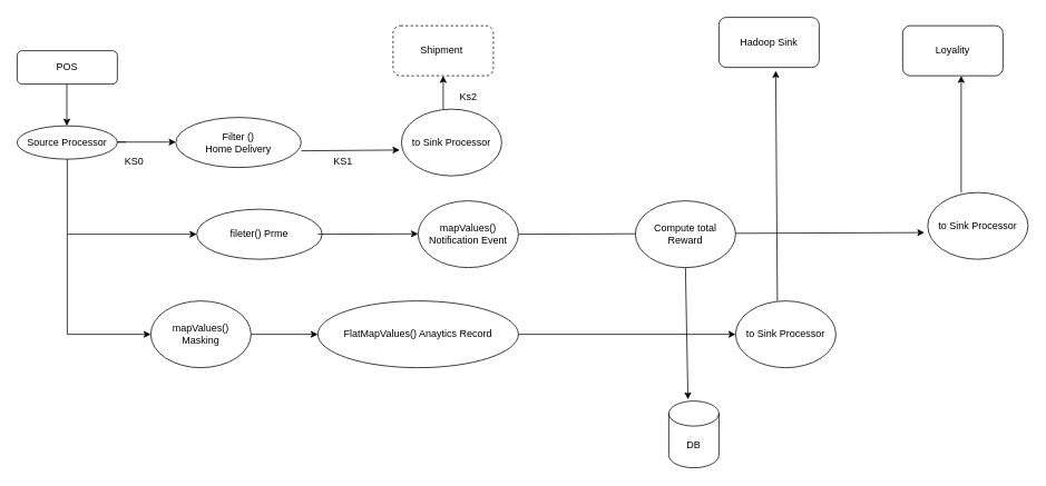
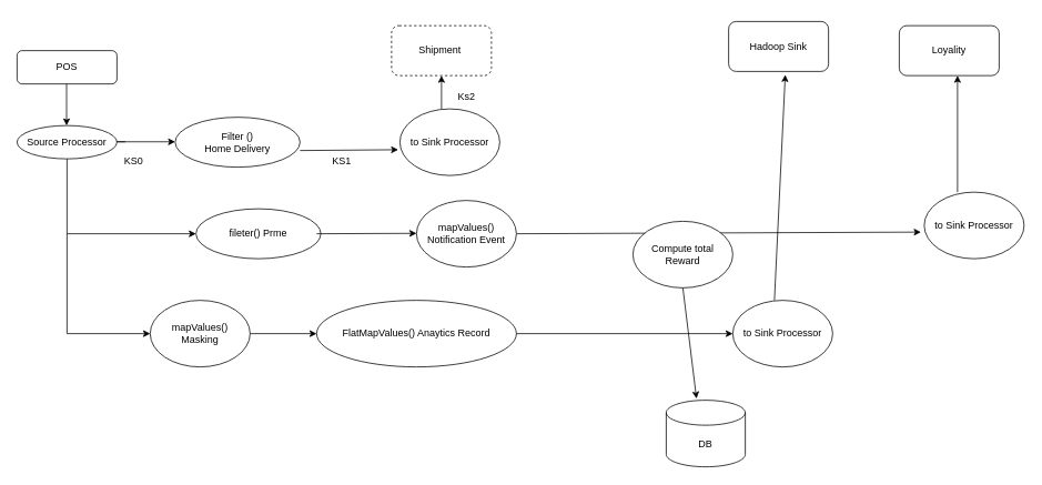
  <mxCell id="0" />
  <mxCell id="1" parent="0" />
  <mxCell id="2" value="POS" style="rounded=1;whiteSpace=wrap;html=1;fontSize=12;glass=0;strokeWidth=1;shadow=0;" parent="1" vertex="1"><mxGeometry x="20" y="60" width="120" height="40" as="geometry" /></mxCell>
  <mxCell id="3" value="" style="endArrow=classic;html=1;rounded=0;" parent="1" edge="1"><mxGeometry width="50" height="50" relative="1" as="geometry"><mxPoint x="79.5" y="100" as="sourcePoint" /><mxPoint x="79.5" y="150" as="targetPoint" /></mxGeometry></mxCell>
  <mxCell id="4" value="Source Processor" style="ellipse;whiteSpace=wrap;html=1;" parent="1" vertex="1"><mxGeometry x="20" y="150" width="120" height="40" as="geometry" /></mxCell>
  <mxCell id="5" value="" style="endArrow=classic;html=1;rounded=0;" parent="1" edge="1"><mxGeometry width="50" height="50" relative="1" as="geometry"><mxPoint x="150" y="169.5" as="sourcePoint" /><mxPoint x="210" y="169.5" as="targetPoint" /><Array as="points"><mxPoint x="140" y="169.5" /></Array></mxGeometry></mxCell>
  <mxCell id="6" value="Filter ()&lt;br&gt;Home Delivery" style="ellipse;whiteSpace=wrap;html=1;" parent="1" vertex="1"><mxGeometry x="210" y="140" width="150" height="60" as="geometry" /></mxCell>
  <mxCell id="7" value="to Sink Processor" style="ellipse;whiteSpace=wrap;html=1;" parent="1" vertex="1"><mxGeometry x="480" y="130" width="120" height="80" as="geometry" /></mxCell>
  <mxCell id="8" value="" style="endArrow=classic;html=1;rounded=0;entryX=-0.017;entryY=0.613;entryDx=0;entryDy=0;entryPerimeter=0;" parent="1" target="7" edge="1"><mxGeometry width="50" height="50" relative="1" as="geometry"><mxPoint x="360" y="180" as="sourcePoint" /><mxPoint x="410" y="130" as="targetPoint" /></mxGeometry></mxCell>
  <mxCell id="9" value="" style="endArrow=classic;html=1;rounded=0;entryX=0.5;entryY=1;entryDx=0;entryDy=0;" parent="1" target="10" edge="1"><mxGeometry width="50" height="50" relative="1" as="geometry"><mxPoint x="530" y="130" as="sourcePoint" /><mxPoint x="580" y="120" as="targetPoint" /></mxGeometry></mxCell>
  <mxCell id="10" value="Shipment&amp;nbsp;" style="rounded=1;whiteSpace=wrap;html=1;dashed=1;" parent="1" vertex="1"><mxGeometry x="470" y="30" width="120" height="60" as="geometry" /></mxCell>
  <mxCell id="11" value="KS0" style="text;html=1;align=center;verticalAlign=middle;resizable=0;points=[];autosize=1;strokeColor=none;fillColor=none;" parent="1" vertex="1"><mxGeometry x="135" y="178" width="50" height="30" as="geometry" /></mxCell>
  <mxCell id="12" value="KS1" style="text;html=1;align=center;verticalAlign=middle;resizable=0;points=[];autosize=1;strokeColor=none;fillColor=none;" parent="1" vertex="1"><mxGeometry x="385" y="178" width="50" height="30" as="geometry" /></mxCell>
  <mxCell id="13" value="Ks2" style="text;html=1;align=center;verticalAlign=middle;resizable=0;points=[];autosize=1;strokeColor=none;fillColor=none;" parent="1" vertex="1"><mxGeometry x="540" y="100" width="40" height="30" as="geometry" /></mxCell>
  <mxCell id="14" value="" style="endArrow=classic;html=1;rounded=0;" parent="1" edge="1"><mxGeometry width="50" height="50" relative="1" as="geometry"><mxPoint x="1150" y="230" as="sourcePoint" /><mxPoint x="1150" y="90" as="targetPoint" /></mxGeometry></mxCell>
  <mxCell id="15" value="" style="endArrow=classic;html=1;rounded=0;entryX=-0.033;entryY=0.6;entryDx=0;entryDy=0;entryPerimeter=0;" parent="1" target="20" edge="1"><mxGeometry width="50" height="50" relative="1" as="geometry"><mxPoint x="620" y="280" as="sourcePoint" /><mxPoint x="670" y="230" as="targetPoint" /></mxGeometry></mxCell>
  <mxCell id="16" value="" style="endArrow=classic;html=1;rounded=0;entryX=0;entryY=0.5;entryDx=0;entryDy=0;" parent="1" target="17" edge="1"><mxGeometry width="50" height="50" relative="1" as="geometry"><mxPoint x="80" y="280" as="sourcePoint" /><mxPoint x="180" y="280" as="targetPoint" /></mxGeometry></mxCell>
  <mxCell id="17" value="fileter() Prme" style="ellipse;whiteSpace=wrap;html=1;" parent="1" vertex="1"><mxGeometry x="235" y="250" width="150" height="60" as="geometry" /></mxCell>
  <mxCell id="18" value="mapValues() Notification Event" style="ellipse;whiteSpace=wrap;html=1;" parent="1" vertex="1"><mxGeometry x="500" y="240" width="120" height="80" as="geometry" /></mxCell>
  <mxCell id="19" value="" style="endArrow=classic;html=1;rounded=0;entryX=0;entryY=0.5;entryDx=0;entryDy=0;" parent="1" edge="1"><mxGeometry width="50" height="50" relative="1" as="geometry"><mxPoint x="380" y="280" as="sourcePoint" /><mxPoint x="500" y="279.5" as="targetPoint" /></mxGeometry></mxCell>
  <mxCell id="20" value="to Sink Processor" style="ellipse;whiteSpace=wrap;html=1;" parent="1" vertex="1"><mxGeometry x="1110" y="230" width="120" height="80" as="geometry" /></mxCell>
  <mxCell id="21" value="Loyality" style="rounded=1;whiteSpace=wrap;html=1;" parent="1" vertex="1"><mxGeometry x="1080" y="30" width="120" height="60" as="geometry" /></mxCell>
  <mxCell id="22" value="" style="endArrow=none;html=1;rounded=0;" parent="1" edge="1"><mxGeometry width="50" height="50" relative="1" as="geometry"><mxPoint x="80" y="400" as="sourcePoint" /><mxPoint x="80" y="280" as="targetPoint" /></mxGeometry></mxCell>
  <mxCell id="23" value="" style="endArrow=none;html=1;rounded=0;" parent="1" edge="1"><mxGeometry width="50" height="50" relative="1" as="geometry"><mxPoint x="80" y="280" as="sourcePoint" /><mxPoint x="80" y="190" as="targetPoint" /></mxGeometry></mxCell>
  <mxCell id="24" value="" style="endArrow=classic;html=1;rounded=0;" parent="1" target="25" edge="1"><mxGeometry width="50" height="50" relative="1" as="geometry"><mxPoint x="80" y="400" as="sourcePoint" /><mxPoint x="160" y="400" as="targetPoint" /></mxGeometry></mxCell>
  <mxCell id="25" value="mapValues()&lt;br&gt;Masking" style="ellipse;whiteSpace=wrap;html=1;" parent="1" vertex="1"><mxGeometry x="180" y="360" width="120" height="80" as="geometry" /></mxCell>
  <mxCell id="26" value="" style="endArrow=classic;html=1;rounded=0;" parent="1" edge="1"><mxGeometry width="50" height="50" relative="1" as="geometry"><mxPoint x="300" y="400" as="sourcePoint" /><mxPoint x="380" y="400" as="targetPoint" /></mxGeometry></mxCell>
  <mxCell id="27" value="FlatMapValues() Anaytics Record" style="ellipse;whiteSpace=wrap;html=1;" parent="1" vertex="1"><mxGeometry x="380" y="360" width="240" height="80" as="geometry" /></mxCell>
  <mxCell id="28" value="" style="endArrow=classic;html=1;rounded=0;entryX=0;entryY=0.5;entryDx=0;entryDy=0;" parent="1" edge="1" target="29"><mxGeometry width="50" height="50" relative="1" as="geometry"><mxPoint x="620" y="400" as="sourcePoint" /><mxPoint x="840" y="400" as="targetPoint" /></mxGeometry></mxCell>
  <mxCell id="29" value="to Sink Processor" style="ellipse;whiteSpace=wrap;html=1;" parent="1" vertex="1"><mxGeometry x="880" y="360" width="120" height="80" as="geometry" /></mxCell>
- <mxCell id="30" value="Hadoop Sink" style="rounded=1;whiteSpace=wrap;html=1;" parent="1" vertex="1"><mxGeometry x="860" y="20" width="120" height="60" as="geometry" /></mxCell>
- <mxCell id="31" value="Compute total Reward" style="ellipse;whiteSpace=wrap;html=1;" vertex="1" parent="1"><mxGeometry x="760" y="240" width="120" height="80" as="geometry" /></mxCell>
+ <mxCell id="30" value="Hadoop Sink" style="rounded=1;whiteSpace=wrap;html=1;" parent="1" vertex="1"><mxGeometry x="875" y="25" width="120" height="60" as="geometry" /></mxCell>
+ <mxCell id="31" value="Compute total Reward" style="ellipse;whiteSpace=wrap;html=1;" vertex="1" parent="1"><mxGeometry x="760" y="265" width="120" height="80" as="geometry" /></mxCell>
  <mxCell id="32" value="" style="endArrow=classic;html=1;rounded=0;entryX=0.567;entryY=1.067;entryDx=0;entryDy=0;entryPerimeter=0;" edge="1" parent="1" target="30"><mxGeometry width="50" height="50" relative="1" as="geometry"><mxPoint x="930" y="360" as="sourcePoint" /><mxPoint x="980" y="310" as="targetPoint" /></mxGeometry></mxCell>
- <mxCell id="33" value="DB" style="shape=cylinder3;whiteSpace=wrap;html=1;boundedLbl=1;backgroundOutline=1;size=15;" vertex="1" parent="1"><mxGeometry x="800" y="480" width="60" height="80" as="geometry" /></mxCell>
+ <mxCell id="33" value="DB" style="shape=cylinder3;whiteSpace=wrap;html=1;boundedLbl=1;backgroundOutline=1;size=15;" vertex="1" parent="1"><mxGeometry x="800" y="480" width="95" height="80" as="geometry" /></mxCell>
  <mxCell id="34" value="" style="endArrow=classic;html=1;rounded=0;exitX=0.5;exitY=1;exitDx=0;exitDy=0;entryX=0.383;entryY=-0.025;entryDx=0;entryDy=0;entryPerimeter=0;" edge="1" parent="1" source="31" target="33"><mxGeometry width="50" height="50" relative="1" as="geometry"><mxPoint x="580" y="360" as="sourcePoint" /><mxPoint x="630" y="310" as="targetPoint" /></mxGeometry></mxCell>
